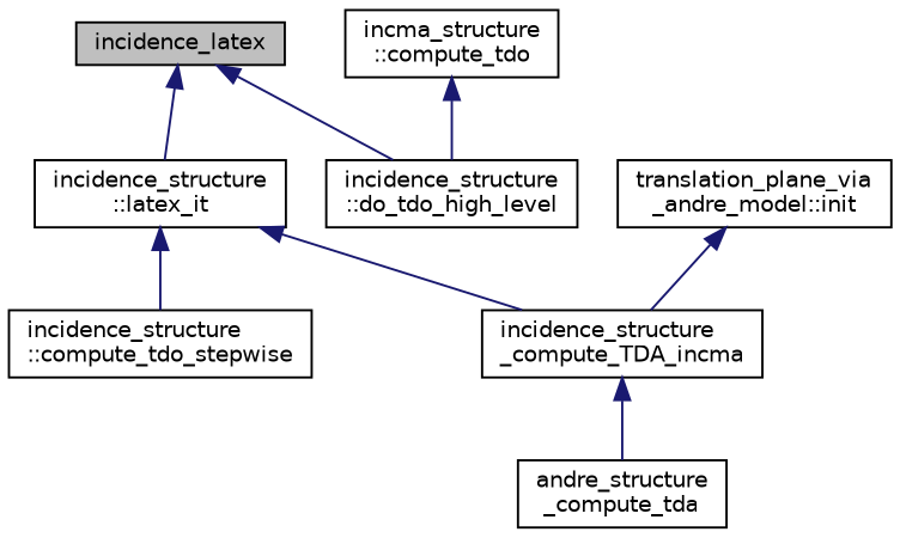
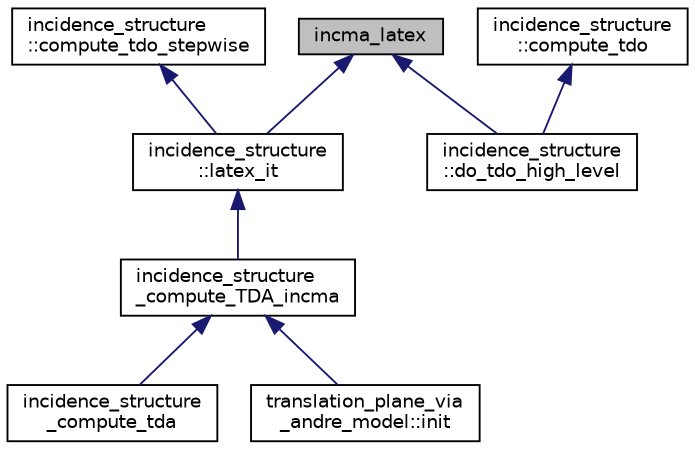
  digraph {
    rankdir=TB
    node [color=black fillcolor=white fontname=Helvetica fontsize=10 shape=record style=filled]
    edge [color=midnightblue dir=back fontname=Helvetica fontsize=10 labelfontname=Helvetica labelfontsize=10 style=solid]
-   n1 [fillcolor=grey75 fontcolor=black height=0.2 label=incidence_latex width=0.4]
+   n1 [fillcolor=grey75 fontcolor=black height=0.2 label=incma_latex width=0.4]
    n2 [height=0.2 label="incidence_structure\l::latex_it" width=0.4]
    n3 [height=0.2 label="incidence_structure\l::do_tdo_high_level" width=0.4]
    n4 [height=0.2 label="incidence_structure\l::compute_tdo_stepwise" width=0.4]
    n5 [height=0.2 label="incidence_structure\l_compute_TDA_incma" width=0.4]
-   n6 [height=0.2 label="incma_structure\l::compute_tdo" width=0.4]
-   n7 [height=0.2 label="andre_structure\l_compute_tda" width=0.4]
+   n6 [height=0.2 label="incidence_structure\l::compute_tdo" width=0.4]
+   n7 [height=0.2 label="incidence_structure\l_compute_tda" width=0.4]
    n8 [height=0.2 label="translation_plane_via\l_andre_model::init" width=0.4]
    n1 -> n2
    n1 -> n3
-   n2 -> n4
+   n4 -> n2
    n2 -> n5
    n5 -> n7
-   n8 -> n5
+   n5 -> n8
    n6 -> n3
  }
